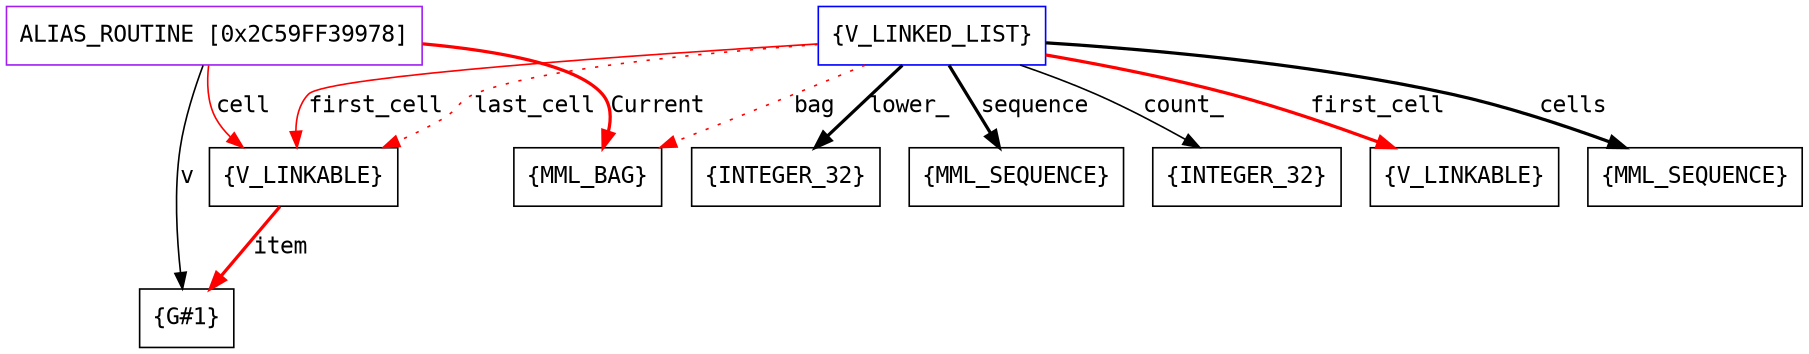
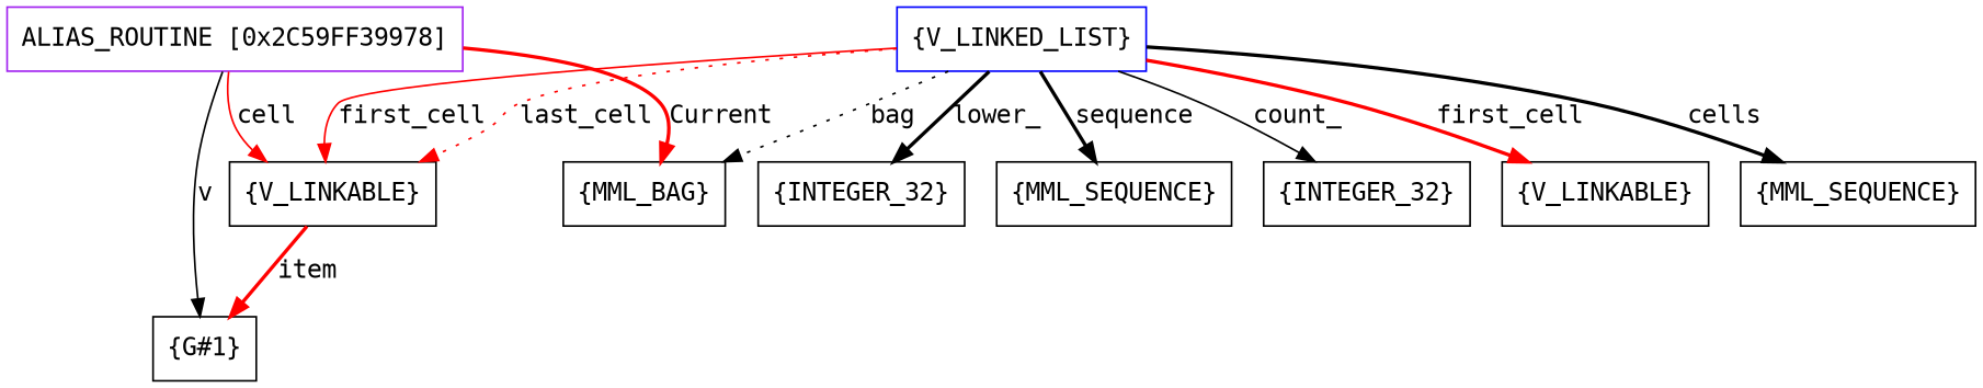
  digraph {
    fontname="DejaVu Sans Mono"
    node [fontname="DejaVu Sans Mono" shape=box]
    edge [fontname="DejaVu Sans Mono" style=bold]
    n1 [color=purple label=<ALIAS_ROUTINE [0x2C59FF39978]>]
    n2 [label=<{V_LINKABLE}>]
    n3 [label=<{G#1}>]
    n4 [label=<{MML_BAG}>]
    n5 [color=blue label=<{V_LINKED_LIST}>]
    n6 [label=<{INTEGER_32}>]
    n7 [label=<{MML_SEQUENCE}>]
    n8 [label=<{INTEGER_32}>]
    n9 [label=<{V_LINKABLE}>]
    n10 [label=<{MML_SEQUENCE}>]
    n1 -> n2 [color=red label=<cell> style=solid]
    n1 -> n3 [label=<v> style=solid]
    n1 -> n4 [color=red label=<Current>]
    n2 -> n3 [color=red label=<item>]
    n5 -> n2 [color=red label=<first_cell> style=solid]
    n5 -> n2 [color=red label=<last_cell> style=dotted]
-   n5 -> n4 [label=<bag> style=dotted color=red]
+   n5 -> n4 [label=<bag> style=dotted]
    n5 -> n6 [label=<lower_>]
    n5 -> n7 [label=<sequence>]
    n5 -> n8 [label=<count_> style=solid]
    n5 -> n9 [color=red label=<first_cell>]
    n5 -> n10 [label=<cells>]
  }
